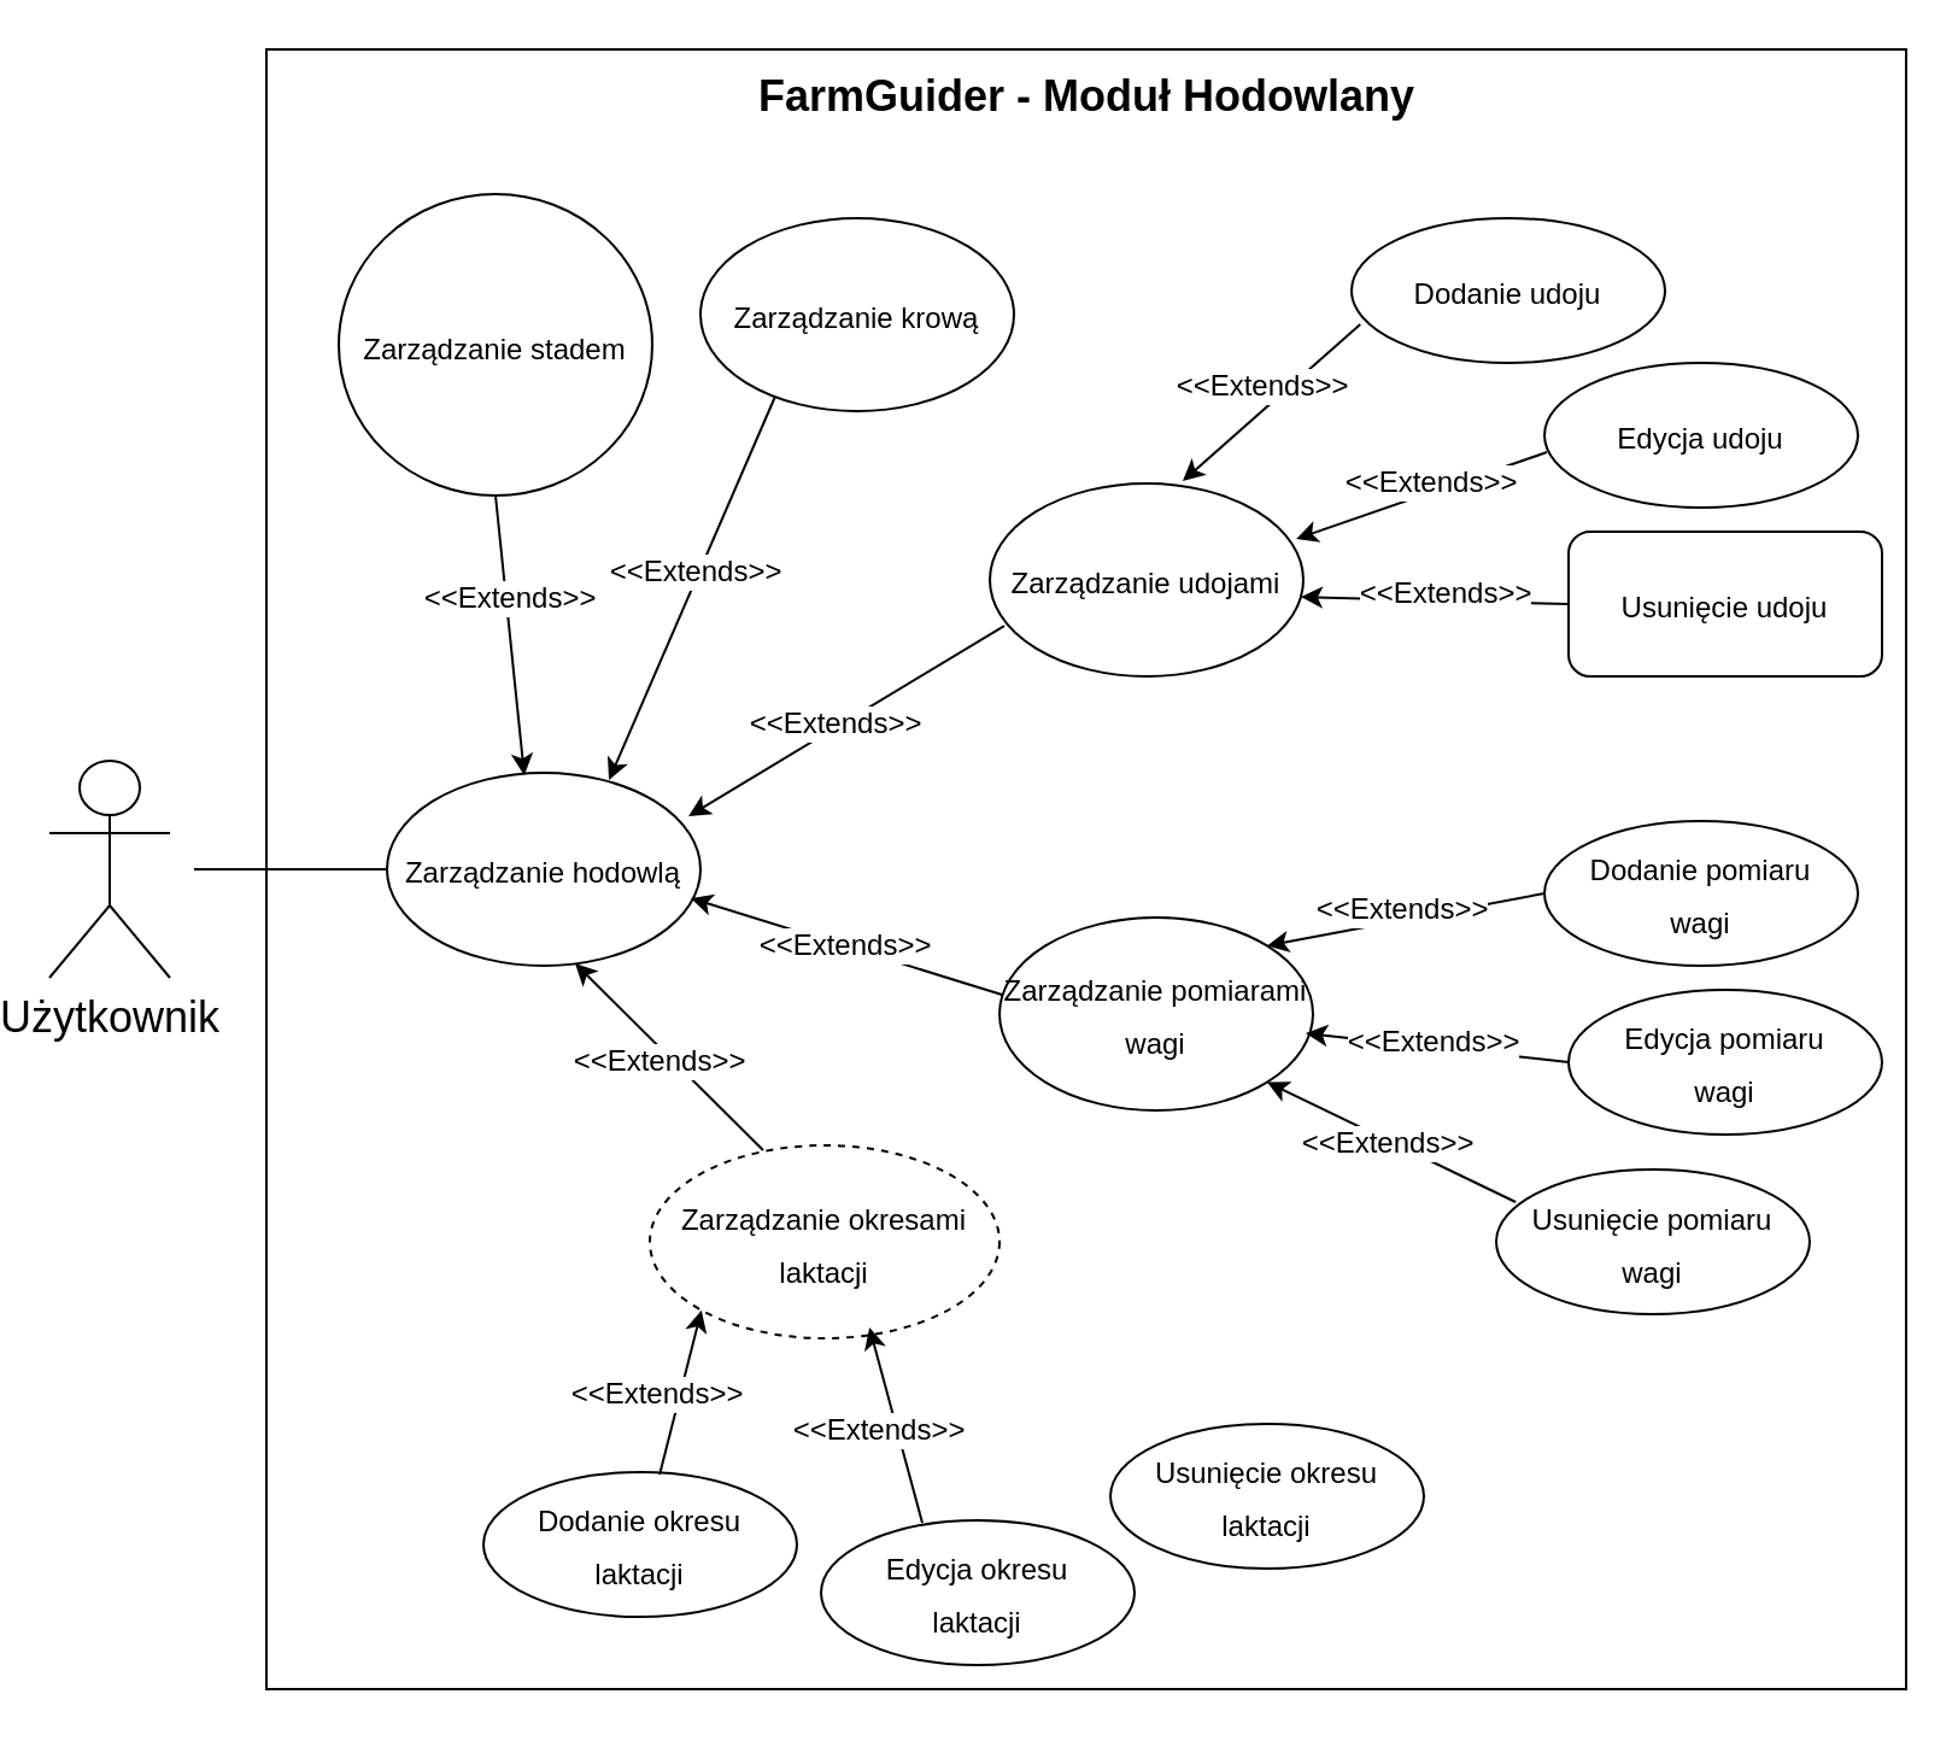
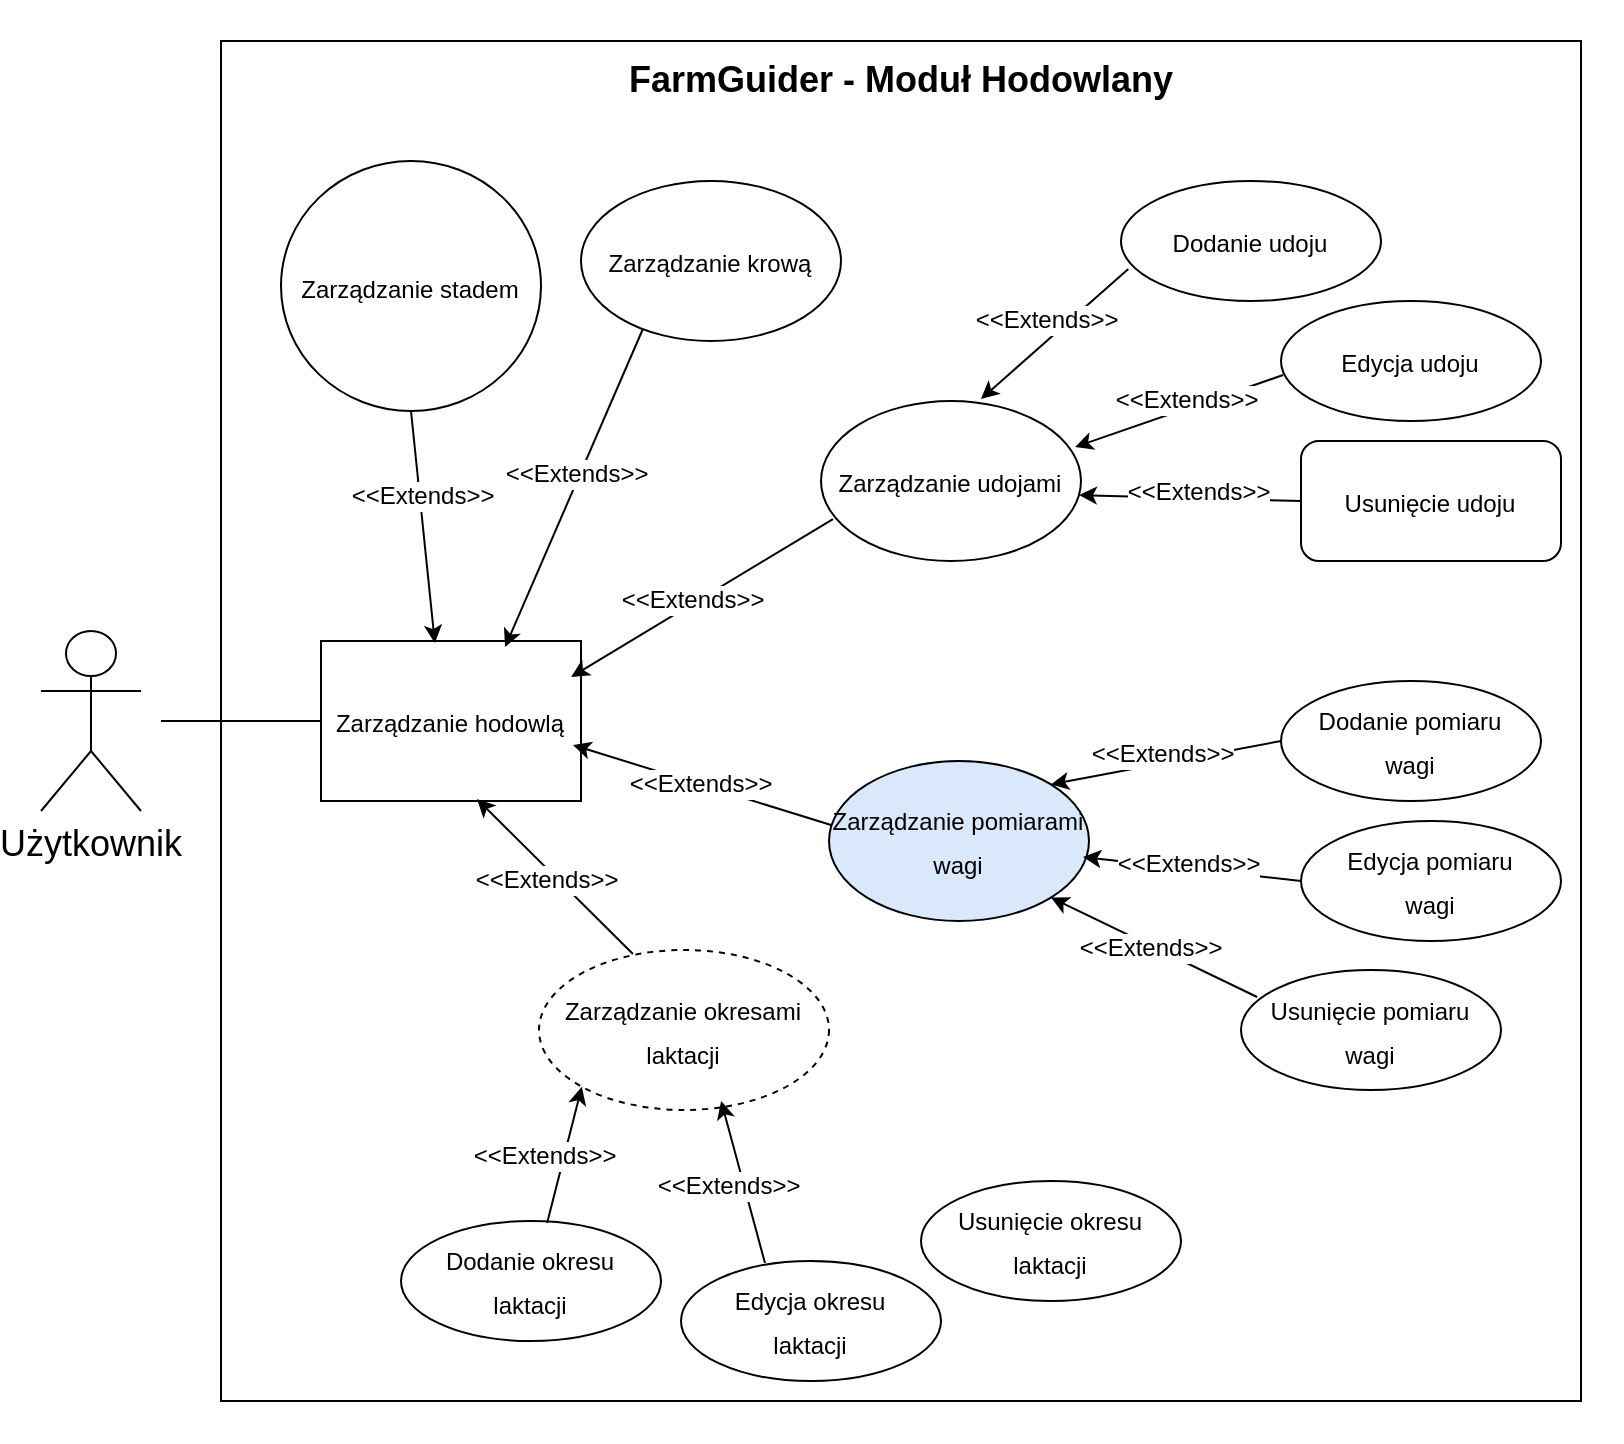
  <mxCell id="0" />
  <mxCell id="1" parent="0" />
  <mxCell id="2" value="" style="whiteSpace=wrap;html=1;aspect=fixed;" parent="1" vertex="1"><mxGeometry x="110" y="20" width="680" height="680" as="geometry" /></mxCell>
  <mxCell id="3" value="&lt;div style=&quot;font-size: 18px;&quot; align=&quot;center&quot;&gt;&lt;font style=&quot;font-size: 18px;&quot;&gt;&lt;b&gt;FarmGuider &lt;font style=&quot;font-size: 18px;&quot;&gt;- Moduł Hodowlany&lt;/font&gt;&lt;br&gt;&lt;/b&gt;&lt;/font&gt;&lt;/div&gt;" style="text;html=1;strokeColor=none;fillColor=none;spacing=5;spacingTop=-20;whiteSpace=wrap;overflow=hidden;rounded=0;align=center;" parent="1" vertex="1"><mxGeometry x="295.63" y="40" width="308.75" height="30" as="geometry" /></mxCell>
- <mxCell id="4" value="&lt;font style=&quot;font-size: 12px;&quot;&gt;Zarządzanie hodowlą&lt;br&gt;&lt;/font&gt;" style="ellipse;whiteSpace=wrap;html=1;fontSize=18;" parent="1" vertex="1"><mxGeometry x="160" y="320" width="130" height="80" as="geometry" /></mxCell>
+ <mxCell id="4" value="&lt;font style=&quot;font-size: 12px;&quot;&gt;Zarządzanie hodowlą&lt;br&gt;&lt;/font&gt;" style="whiteSpace=wrap;html=1;fontSize=18;rounded=0;" parent="1" vertex="1"><mxGeometry x="160" y="320" width="130" height="80" as="geometry" /></mxCell>
  <mxCell id="5" value="&lt;font style=&quot;font-size: 12px;&quot;&gt;Zarządzanie stadem&lt;br&gt;&lt;/font&gt;" style="ellipse;whiteSpace=wrap;html=1;fontSize=18;" parent="1" vertex="1"><mxGeometry x="140" y="80" width="130" height="125" as="geometry" /></mxCell>
  <mxCell id="6" value="Użytkownik" style="shape=umlActor;verticalLabelPosition=bottom;verticalAlign=top;html=1;outlineConnect=0;fontSize=18;" parent="1" vertex="1"><mxGeometry x="20" y="315" width="50" height="90" as="geometry" /></mxCell>
  <mxCell id="7" style="edgeStyle=orthogonalEdgeStyle;rounded=0;orthogonalLoop=1;jettySize=auto;html=1;entryX=0;entryY=0.5;entryDx=0;entryDy=0;fontSize=12;endArrow=none;endFill=0;" parent="1" target="4" edge="1"><mxGeometry relative="1" as="geometry"><mxPoint x="80" y="360" as="sourcePoint" /><Array as="points"><mxPoint x="80" y="360" /></Array><mxPoint x="610" y="230" as="targetPoint" /></mxGeometry></mxCell>
  <mxCell id="8" value="&lt;font style=&quot;font-size: 12px;&quot;&gt;Zarządzanie krową&lt;br&gt;&lt;/font&gt;" style="ellipse;whiteSpace=wrap;html=1;fontSize=18;" parent="1" vertex="1"><mxGeometry x="290" y="90" width="130" height="80" as="geometry" /></mxCell>
  <mxCell id="9" value="&lt;font style=&quot;font-size: 12px;&quot;&gt;Zarządzanie udojami&lt;br&gt;&lt;/font&gt;" style="ellipse;whiteSpace=wrap;html=1;fontSize=18;" parent="1" vertex="1"><mxGeometry x="410" y="200" width="130" height="80" as="geometry" /></mxCell>
- <mxCell id="10" value="&lt;font style=&quot;font-size: 12px;&quot;&gt;Zarządzanie pomiarami wagi&lt;br&gt;&lt;/font&gt;" style="ellipse;whiteSpace=wrap;html=1;fontSize=18;" parent="1" vertex="1"><mxGeometry x="414" y="380" width="130" height="80" as="geometry" /></mxCell>
+ <mxCell id="10" value="&lt;font style=&quot;font-size: 12px;&quot;&gt;Zarządzanie pomiarami wagi&lt;br&gt;&lt;/font&gt;" style="ellipse;whiteSpace=wrap;html=1;fontSize=18;fillColor=#dae8fc;" parent="1" vertex="1"><mxGeometry x="414" y="380" width="130" height="80" as="geometry" /></mxCell>
  <mxCell id="11" value="&lt;font style=&quot;font-size: 12px;&quot;&gt;Zarządzanie okresami laktacji&lt;br&gt;&lt;/font&gt;" style="ellipse;whiteSpace=wrap;html=1;fontSize=18;dashed=1;" parent="1" vertex="1"><mxGeometry x="269" y="474.5" width="145" height="80" as="geometry" /></mxCell>
  <mxCell id="12" value="" style="endArrow=classic;html=1;rounded=0;entryX=0.708;entryY=0.038;entryDx=0;entryDy=0;exitX=0.238;exitY=0.925;exitDx=0;exitDy=0;entryPerimeter=0;exitPerimeter=0;" parent="1" source="8" target="4" edge="1"><mxGeometry width="50" height="50" relative="1" as="geometry"><mxPoint x="390" y="370" as="sourcePoint" /><mxPoint x="440" y="320" as="targetPoint" /></mxGeometry></mxCell>
  <mxCell id="13" value="&lt;font style=&quot;font-size: 12px;&quot;&gt;&amp;lt;&amp;lt;Extends&amp;gt;&amp;gt;&lt;/font&gt;" style="edgeLabel;html=1;align=center;verticalAlign=middle;resizable=0;points=[];rotation=0;" parent="12" vertex="1" connectable="0"><mxGeometry x="-0.122" relative="1" as="geometry"><mxPoint x="-3" y="3" as="offset" /></mxGeometry></mxCell>
  <mxCell id="14" value="" style="endArrow=classic;html=1;rounded=0;entryX=0.438;entryY=0.013;entryDx=0;entryDy=0;exitX=0.5;exitY=1;exitDx=0;exitDy=0;entryPerimeter=0;" parent="1" source="5" target="4" edge="1"><mxGeometry width="50" height="50" relative="1" as="geometry"><mxPoint x="414" y="120" as="sourcePoint" /><mxPoint x="290" y="320" as="targetPoint" /></mxGeometry></mxCell>
  <mxCell id="15" value="&lt;font style=&quot;font-size: 12px;&quot;&gt;&amp;lt;&amp;lt;Extends&amp;gt;&amp;gt;&lt;/font&gt;" style="edgeLabel;html=1;align=center;verticalAlign=middle;resizable=0;points=[];rotation=0;" parent="14" vertex="1" connectable="0"><mxGeometry x="-0.122" relative="1" as="geometry"><mxPoint y="-8" as="offset" /></mxGeometry></mxCell>
  <mxCell id="16" value="&lt;font style=&quot;font-size: 12px;&quot;&gt;Dodanie udoju&lt;br&gt;&lt;/font&gt;" style="ellipse;whiteSpace=wrap;html=1;fontSize=18;" parent="1" vertex="1"><mxGeometry x="560" y="90" width="130" height="60" as="geometry" /></mxCell>
  <mxCell id="17" value="&lt;font style=&quot;font-size: 12px;&quot;&gt;Edycja udoju&lt;br&gt;&lt;/font&gt;" style="ellipse;whiteSpace=wrap;html=1;fontSize=18;" parent="1" vertex="1"><mxGeometry x="640" y="150" width="130" height="60" as="geometry" /></mxCell>
  <mxCell id="18" value="&lt;font style=&quot;font-size: 12px;&quot;&gt;Usunięcie udoju&lt;br&gt;&lt;/font&gt;" style="whiteSpace=wrap;html=1;fontSize=18;rounded=1;" parent="1" vertex="1"><mxGeometry x="650" y="220" width="130" height="60" as="geometry" /></mxCell>
  <mxCell id="19" value="&lt;font style=&quot;font-size: 12px;&quot;&gt;Dodanie pomiaru&lt;br&gt;wagi&lt;br&gt;&lt;/font&gt;" style="ellipse;whiteSpace=wrap;html=1;fontSize=18;" parent="1" vertex="1"><mxGeometry x="640" y="340" width="130" height="60" as="geometry" /></mxCell>
  <mxCell id="20" value="&lt;font style=&quot;font-size: 12px;&quot;&gt;Edycja pomiaru&lt;br&gt;wagi&lt;br&gt;&lt;/font&gt;" style="ellipse;whiteSpace=wrap;html=1;fontSize=18;" parent="1" vertex="1"><mxGeometry x="650" y="410" width="130" height="60" as="geometry" /></mxCell>
  <mxCell id="21" value="&lt;font style=&quot;font-size: 12px;&quot;&gt;Usunięcie pomiaru&lt;br&gt;wagi&lt;br&gt;&lt;/font&gt;" style="ellipse;whiteSpace=wrap;html=1;fontSize=18;" parent="1" vertex="1"><mxGeometry x="620" y="484.5" width="130" height="60" as="geometry" /></mxCell>
  <mxCell id="22" value="&lt;font style=&quot;font-size: 12px;&quot;&gt;Dodanie okresu&lt;br&gt;laktacji&lt;br&gt;&lt;/font&gt;" style="ellipse;whiteSpace=wrap;html=1;fontSize=18;" parent="1" vertex="1"><mxGeometry x="200" y="610" width="130" height="60" as="geometry" /></mxCell>
  <mxCell id="23" value="&lt;font style=&quot;font-size: 12px;&quot;&gt;Edycja okresu&lt;br&gt;laktacji&lt;br&gt;&lt;/font&gt;" style="ellipse;whiteSpace=wrap;html=1;fontSize=18;" parent="1" vertex="1"><mxGeometry x="340" y="630" width="130" height="60" as="geometry" /></mxCell>
  <mxCell id="24" value="&lt;font style=&quot;font-size: 12px;&quot;&gt;Usunięcie okresu&lt;br&gt;laktacji&lt;br&gt;&lt;/font&gt;" style="ellipse;whiteSpace=wrap;html=1;fontSize=18;" parent="1" vertex="1"><mxGeometry x="460" y="590" width="130" height="60" as="geometry" /></mxCell>
  <mxCell id="25" value="" style="endArrow=classic;html=1;rounded=0;entryX=0.962;entryY=0.225;entryDx=0;entryDy=0;exitX=0.046;exitY=0.738;exitDx=0;exitDy=0;entryPerimeter=0;exitPerimeter=0;" parent="1" source="9" target="4" edge="1"><mxGeometry width="50" height="50" relative="1" as="geometry"><mxPoint x="370" y="170" as="sourcePoint" /><mxPoint x="235" y="330" as="targetPoint" /></mxGeometry></mxCell>
  <mxCell id="26" value="&lt;font style=&quot;font-size: 12px;&quot;&gt;&amp;lt;&amp;lt;Extends&amp;gt;&amp;gt;&lt;/font&gt;" style="edgeLabel;html=1;align=center;verticalAlign=middle;resizable=0;points=[];rotation=0;" parent="25" vertex="1" connectable="0"><mxGeometry x="-0.122" relative="1" as="geometry"><mxPoint x="-13" y="6" as="offset" /></mxGeometry></mxCell>
  <mxCell id="27" value="" style="endArrow=classic;html=1;rounded=0;entryX=0.615;entryY=-0.012;entryDx=0;entryDy=0;exitX=0.028;exitY=0.733;exitDx=0;exitDy=0;exitPerimeter=0;entryPerimeter=0;" parent="1" source="16" target="9" edge="1"><mxGeometry width="50" height="50" relative="1" as="geometry"><mxPoint x="410" y="340" as="sourcePoint" /><mxPoint x="300" y="370" as="targetPoint" /></mxGeometry></mxCell>
  <mxCell id="28" value="&lt;font style=&quot;font-size: 12px;&quot;&gt;&amp;lt;&amp;lt;Extends&amp;gt;&amp;gt;&lt;/font&gt;" style="edgeLabel;html=1;align=center;verticalAlign=middle;resizable=0;points=[];rotation=0;" parent="27" vertex="1" connectable="0"><mxGeometry x="-0.122" relative="1" as="geometry"><mxPoint x="-9" y="-3" as="offset" /></mxGeometry></mxCell>
  <mxCell id="29" value="" style="endArrow=classic;html=1;rounded=0;entryX=0.977;entryY=0.288;entryDx=0;entryDy=0;exitX=0.008;exitY=0.617;exitDx=0;exitDy=0;entryPerimeter=0;exitPerimeter=0;" parent="1" source="17" target="9" edge="1"><mxGeometry width="50" height="50" relative="1" as="geometry"><mxPoint x="630" y="270" as="sourcePoint" /><mxPoint x="521" y="312" as="targetPoint" /></mxGeometry></mxCell>
  <mxCell id="30" value="&lt;font style=&quot;font-size: 12px;&quot;&gt;&amp;lt;&amp;lt;Extends&amp;gt;&amp;gt;&lt;/font&gt;" style="edgeLabel;html=1;align=center;verticalAlign=middle;resizable=0;points=[];rotation=0;" parent="29" vertex="1" connectable="0"><mxGeometry x="-0.122" relative="1" as="geometry"><mxPoint x="-3" y="-3" as="offset" /></mxGeometry></mxCell>
  <mxCell id="31" value="" style="endArrow=classic;html=1;rounded=0;entryX=0.992;entryY=0.588;entryDx=0;entryDy=0;exitX=0;exitY=0.5;exitDx=0;exitDy=0;entryPerimeter=0;" parent="1" source="18" target="9" edge="1"><mxGeometry width="50" height="50" relative="1" as="geometry"><mxPoint x="650" y="340" as="sourcePoint" /><mxPoint x="540" y="340" as="targetPoint" /></mxGeometry></mxCell>
  <mxCell id="32" value="&lt;font style=&quot;font-size: 12px;&quot;&gt;&amp;lt;&amp;lt;Extends&amp;gt;&amp;gt;&lt;/font&gt;" style="edgeLabel;html=1;align=center;verticalAlign=middle;resizable=0;points=[];rotation=0;" parent="31" vertex="1" connectable="0"><mxGeometry x="-0.122" relative="1" as="geometry"><mxPoint x="-3" y="-3" as="offset" /></mxGeometry></mxCell>
  <mxCell id="33" value="" style="endArrow=classic;html=1;rounded=0;entryX=0.969;entryY=0.65;entryDx=0;entryDy=0;exitX=0.008;exitY=0.4;exitDx=0;exitDy=0;exitPerimeter=0;entryPerimeter=0;" parent="1" source="10" target="4" edge="1"><mxGeometry width="50" height="50" relative="1" as="geometry"><mxPoint x="410" y="340" as="sourcePoint" /><mxPoint x="300" y="370" as="targetPoint" /></mxGeometry></mxCell>
  <mxCell id="34" value="&lt;font style=&quot;font-size: 12px;&quot;&gt;&amp;lt;&amp;lt;Extends&amp;gt;&amp;gt;&lt;/font&gt;" style="edgeLabel;html=1;align=center;verticalAlign=middle;resizable=0;points=[];rotation=0;" parent="33" vertex="1" connectable="0"><mxGeometry x="-0.122" relative="1" as="geometry"><mxPoint x="-9" y="-3" as="offset" /></mxGeometry></mxCell>
  <mxCell id="35" value="" style="endArrow=classic;html=1;rounded=0;entryX=1;entryY=0;entryDx=0;entryDy=0;exitX=0;exitY=0.5;exitDx=0;exitDy=0;" parent="1" source="19" target="10" edge="1"><mxGeometry width="50" height="50" relative="1" as="geometry"><mxPoint x="370" y="480" as="sourcePoint" /><mxPoint x="281" y="398" as="targetPoint" /></mxGeometry></mxCell>
  <mxCell id="36" value="&lt;font style=&quot;font-size: 12px;&quot;&gt;&amp;lt;&amp;lt;Extends&amp;gt;&amp;gt;&lt;/font&gt;" style="edgeLabel;html=1;align=center;verticalAlign=middle;resizable=0;points=[];rotation=0;" parent="35" vertex="1" connectable="0"><mxGeometry x="-0.122" relative="1" as="geometry"><mxPoint x="-9" y="-3" as="offset" /></mxGeometry></mxCell>
  <mxCell id="37" value="" style="endArrow=classic;html=1;rounded=0;entryX=0.977;entryY=0.6;entryDx=0;entryDy=0;exitX=0;exitY=0.5;exitDx=0;exitDy=0;entryPerimeter=0;" parent="1" source="20" target="10" edge="1"><mxGeometry width="50" height="50" relative="1" as="geometry"><mxPoint x="620" y="490" as="sourcePoint" /><mxPoint x="531" y="522" as="targetPoint" /></mxGeometry></mxCell>
  <mxCell id="38" value="&lt;font style=&quot;font-size: 12px;&quot;&gt;&amp;lt;&amp;lt;Extends&amp;gt;&amp;gt;&lt;/font&gt;" style="edgeLabel;html=1;align=center;verticalAlign=middle;resizable=0;points=[];rotation=0;" parent="37" vertex="1" connectable="0"><mxGeometry x="-0.122" relative="1" as="geometry"><mxPoint x="-9" y="-3" as="offset" /></mxGeometry></mxCell>
  <mxCell id="39" value="" style="endArrow=classic;html=1;rounded=0;entryX=1;entryY=1;entryDx=0;entryDy=0;exitX=0.062;exitY=0.225;exitDx=0;exitDy=0;exitPerimeter=0;" parent="1" source="21" target="10" edge="1"><mxGeometry width="50" height="50" relative="1" as="geometry"><mxPoint x="630" y="490" as="sourcePoint" /><mxPoint x="550" y="560" as="targetPoint" /></mxGeometry></mxCell>
  <mxCell id="40" value="&lt;font style=&quot;font-size: 12px;&quot;&gt;&amp;lt;&amp;lt;Extends&amp;gt;&amp;gt;&lt;/font&gt;" style="edgeLabel;html=1;align=center;verticalAlign=middle;resizable=0;points=[];rotation=0;" parent="39" vertex="1" connectable="0"><mxGeometry x="-0.122" relative="1" as="geometry"><mxPoint x="-9" y="-3" as="offset" /></mxGeometry></mxCell>
  <mxCell id="41" value="" style="endArrow=classic;html=1;rounded=0;entryX=0.6;entryY=0.988;entryDx=0;entryDy=0;exitX=0.324;exitY=0.025;exitDx=0;exitDy=0;exitPerimeter=0;entryPerimeter=0;" parent="1" source="11" target="4" edge="1"><mxGeometry width="50" height="50" relative="1" as="geometry"><mxPoint x="420" y="560" as="sourcePoint" /><mxPoint x="281" y="398" as="targetPoint" /></mxGeometry></mxCell>
  <mxCell id="42" value="&lt;font style=&quot;font-size: 12px;&quot;&gt;&amp;lt;&amp;lt;Extends&amp;gt;&amp;gt;&lt;/font&gt;" style="edgeLabel;html=1;align=center;verticalAlign=middle;resizable=0;points=[];rotation=0;" parent="41" vertex="1" connectable="0"><mxGeometry x="-0.122" relative="1" as="geometry"><mxPoint x="-9" y="-3" as="offset" /></mxGeometry></mxCell>
  <mxCell id="43" value="" style="endArrow=classic;html=1;rounded=0;exitX=0.562;exitY=0.017;exitDx=0;exitDy=0;exitPerimeter=0;entryX=0;entryY=1;entryDx=0;entryDy=0;" parent="1" source="22" target="11" edge="1"><mxGeometry width="50" height="50" relative="1" as="geometry"><mxPoint x="235" y="460" as="sourcePoint" /><mxPoint x="232" y="542" as="targetPoint" /></mxGeometry></mxCell>
  <mxCell id="44" value="&lt;font style=&quot;font-size: 12px;&quot;&gt;&amp;lt;&amp;lt;Extends&amp;gt;&amp;gt;&lt;/font&gt;" style="edgeLabel;html=1;align=center;verticalAlign=middle;resizable=0;points=[];rotation=0;" parent="43" vertex="1" connectable="0"><mxGeometry x="-0.122" relative="1" as="geometry"><mxPoint x="-9" y="-3" as="offset" /></mxGeometry></mxCell>
  <mxCell id="45" value="" style="endArrow=classic;html=1;rounded=0;entryX=0.628;entryY=0.944;entryDx=0;entryDy=0;exitX=0.323;exitY=0.017;exitDx=0;exitDy=0;entryPerimeter=0;exitPerimeter=0;" parent="1" source="23" target="11" edge="1"><mxGeometry width="50" height="50" relative="1" as="geometry"><mxPoint x="180" y="592" as="sourcePoint" /><mxPoint x="184" y="528" as="targetPoint" /></mxGeometry></mxCell>
  <mxCell id="46" value="&lt;font style=&quot;font-size: 12px;&quot;&gt;&amp;lt;&amp;lt;Extends&amp;gt;&amp;gt;&lt;/font&gt;" style="edgeLabel;html=1;align=center;verticalAlign=middle;resizable=0;points=[];rotation=0;" parent="45" vertex="1" connectable="0"><mxGeometry x="-0.122" relative="1" as="geometry"><mxPoint x="-9" y="-3" as="offset" /></mxGeometry></mxCell>
